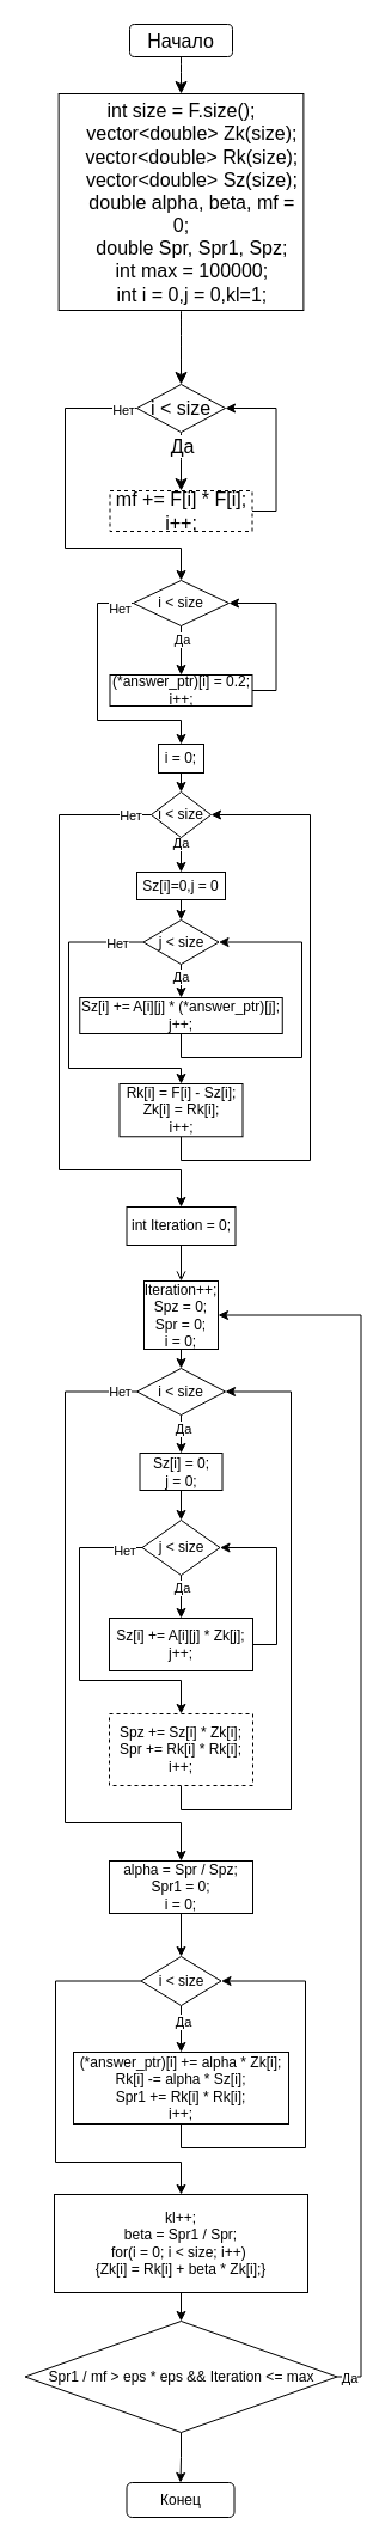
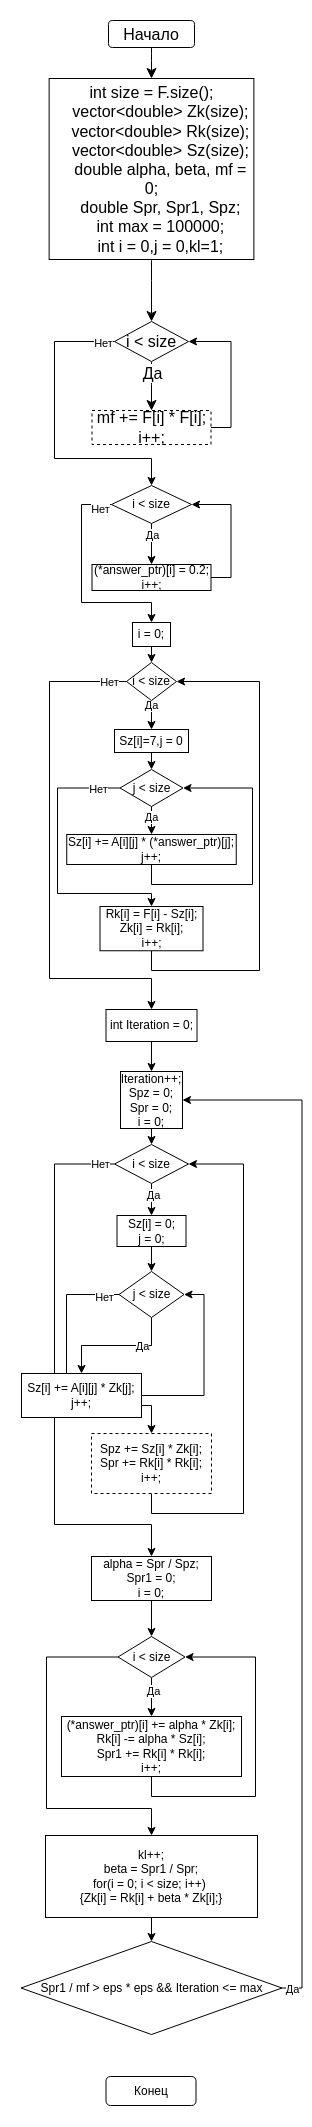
  <mxCell id="0" />
  <mxCell id="1" parent="0" />
  <mxCell id="2" style="edgeStyle=none;curved=1;rounded=0;orthogonalLoop=1;jettySize=auto;html=1;exitX=0.5;exitY=1;exitDx=0;exitDy=0;entryX=0.5;entryY=0;entryDx=0;entryDy=0;fontSize=12;startSize=8;endSize=8;" parent="1" source="3" target="5" edge="1"><mxGeometry relative="1" as="geometry" /></mxCell>
  <mxCell id="3" value="Начало" style="rounded=1;whiteSpace=wrap;html=1;fontSize=16;" parent="1" vertex="1"><mxGeometry x="108" y="20" width="86" height="27" as="geometry" /></mxCell>
  <mxCell id="4" style="edgeStyle=none;curved=1;rounded=0;orthogonalLoop=1;jettySize=auto;html=1;exitX=0.5;exitY=1;exitDx=0;exitDy=0;entryX=0.5;entryY=0;entryDx=0;entryDy=0;fontSize=12;startSize=8;endSize=8;" parent="1" source="5" target="10" edge="1"><mxGeometry relative="1" as="geometry" /></mxCell>
  <mxCell id="5" value="&lt;div&gt;&lt;span style=&quot;background-color: initial;&quot;&gt;int size = F.size();&lt;/span&gt;&lt;/div&gt;&lt;div&gt;&amp;nbsp; &amp;nbsp; vector&amp;lt;double&amp;gt; Zk(size);&lt;/div&gt;&lt;div&gt;&amp;nbsp; &amp;nbsp; vector&amp;lt;double&amp;gt; Rk(size);&lt;/div&gt;&lt;div&gt;&amp;nbsp; &amp;nbsp; vector&amp;lt;double&amp;gt; Sz(size);&lt;/div&gt;&lt;div&gt;&amp;nbsp; &amp;nbsp; double alpha, beta, mf = 0;&lt;/div&gt;&lt;div&gt;&amp;nbsp; &amp;nbsp; double Spr, Spr1, Spz;&lt;/div&gt;&lt;div&gt;&amp;nbsp; &amp;nbsp; int max = 100000;&lt;/div&gt;&lt;div&gt;&amp;nbsp; &amp;nbsp; int i = 0,j = 0,kl=1;&lt;/div&gt;" style="rounded=0;whiteSpace=wrap;html=1;fontSize=16;" parent="1" vertex="1"><mxGeometry x="48.63" y="78" width="204.75" height="181" as="geometry" /></mxCell>
  <mxCell id="6" style="edgeStyle=none;curved=1;rounded=0;orthogonalLoop=1;jettySize=auto;html=1;exitX=0.5;exitY=1;exitDx=0;exitDy=0;entryX=0.5;entryY=0;entryDx=0;entryDy=0;fontSize=12;startSize=8;endSize=8;" parent="1" source="10" target="12" edge="1"><mxGeometry relative="1" as="geometry" /></mxCell>
  <mxCell id="7" value="Да" style="edgeLabel;html=1;align=center;verticalAlign=middle;resizable=0;points=[];fontSize=16;" parent="6" vertex="1" connectable="0"><mxGeometry x="-0.551" relative="1" as="geometry"><mxPoint as="offset" /></mxGeometry></mxCell>
  <mxCell id="8" style="edgeStyle=orthogonalEdgeStyle;rounded=0;orthogonalLoop=1;jettySize=auto;html=1;exitX=0;exitY=0.5;exitDx=0;exitDy=0;entryX=0.5;entryY=0;entryDx=0;entryDy=0;" edge="1" parent="1" source="10" target="17"><mxGeometry relative="1" as="geometry"><Array as="points"><mxPoint x="54" y="341" /><mxPoint x="54" y="458" /><mxPoint x="151" y="458" /></Array></mxGeometry></mxCell>
  <mxCell id="9" value="Нет" style="edgeLabel;html=1;align=center;verticalAlign=middle;resizable=0;points=[];" vertex="1" connectable="0" parent="8"><mxGeometry x="-0.919" y="1" relative="1" as="geometry"><mxPoint as="offset" /></mxGeometry></mxCell>
  <mxCell id="10" value="i &amp;lt; size" style="rhombus;whiteSpace=wrap;html=1;fontSize=16;" parent="1" vertex="1"><mxGeometry x="114" y="321" width="74" height="40" as="geometry" /></mxCell>
  <mxCell id="11" style="edgeStyle=orthogonalEdgeStyle;rounded=0;orthogonalLoop=1;jettySize=auto;html=1;exitX=1;exitY=0.5;exitDx=0;exitDy=0;entryX=1;entryY=0.5;entryDx=0;entryDy=0;" edge="1" parent="1" source="12" target="10"><mxGeometry relative="1" as="geometry" /></mxCell>
  <mxCell id="12" value="mf += F[i] * F[i];&lt;br&gt;i++;" style="rounded=0;whiteSpace=wrap;html=1;fontSize=16;dashed=1;" parent="1" vertex="1"><mxGeometry x="91.5" y="410" width="119" height="34" as="geometry" /></mxCell>
  <mxCell id="13" style="edgeStyle=orthogonalEdgeStyle;rounded=0;orthogonalLoop=1;jettySize=auto;html=1;exitX=0.5;exitY=1;exitDx=0;exitDy=0;entryX=0.5;entryY=0;entryDx=0;entryDy=0;" edge="1" parent="1" source="17" target="19"><mxGeometry relative="1" as="geometry" /></mxCell>
  <mxCell id="14" value="Да" style="edgeLabel;html=1;align=center;verticalAlign=middle;resizable=0;points=[];" vertex="1" connectable="0" parent="13"><mxGeometry x="-0.484" relative="1" as="geometry"><mxPoint as="offset" /></mxGeometry></mxCell>
  <mxCell id="15" style="edgeStyle=orthogonalEdgeStyle;rounded=0;orthogonalLoop=1;jettySize=auto;html=1;exitX=0;exitY=0.5;exitDx=0;exitDy=0;entryX=0.5;entryY=0;entryDx=0;entryDy=0;" edge="1" parent="1" source="17" target="21"><mxGeometry relative="1" as="geometry"><Array as="points"><mxPoint x="81" y="504" /><mxPoint x="81" y="602" /><mxPoint x="151" y="602" /></Array></mxGeometry></mxCell>
  <mxCell id="16" value="Нет" style="edgeLabel;html=1;align=center;verticalAlign=middle;resizable=0;points=[];" vertex="1" connectable="0" parent="15"><mxGeometry x="-0.887" y="4" relative="1" as="geometry"><mxPoint as="offset" /></mxGeometry></mxCell>
  <mxCell id="17" value="i &amp;lt; size" style="rhombus;whiteSpace=wrap;html=1;" vertex="1" parent="1"><mxGeometry x="111" y="485" width="80" height="38" as="geometry" /></mxCell>
  <mxCell id="18" style="edgeStyle=orthogonalEdgeStyle;rounded=0;orthogonalLoop=1;jettySize=auto;html=1;exitX=1;exitY=0.5;exitDx=0;exitDy=0;entryX=1;entryY=0.5;entryDx=0;entryDy=0;" edge="1" parent="1" source="19" target="17"><mxGeometry relative="1" as="geometry" /></mxCell>
  <mxCell id="19" value="(*answer_ptr)[i] = 0.2;&lt;br&gt;i++;" style="rounded=0;whiteSpace=wrap;html=1;" vertex="1" parent="1"><mxGeometry x="91.5" y="564" width="119" height="26" as="geometry" /></mxCell>
  <mxCell id="20" style="edgeStyle=orthogonalEdgeStyle;rounded=0;orthogonalLoop=1;jettySize=auto;html=1;exitX=0.5;exitY=1;exitDx=0;exitDy=0;entryX=0.5;entryY=0;entryDx=0;entryDy=0;" edge="1" parent="1" source="21" target="26"><mxGeometry relative="1" as="geometry" /></mxCell>
  <mxCell id="21" value="i = 0;" style="rounded=0;whiteSpace=wrap;html=1;" vertex="1" parent="1"><mxGeometry x="132" y="622" width="38" height="24" as="geometry" /></mxCell>
  <mxCell id="22" style="edgeStyle=orthogonalEdgeStyle;rounded=0;orthogonalLoop=1;jettySize=auto;html=1;exitX=0.5;exitY=1;exitDx=0;exitDy=0;entryX=0.5;entryY=0;entryDx=0;entryDy=0;" edge="1" parent="1" source="26" target="33"><mxGeometry relative="1" as="geometry" /></mxCell>
  <mxCell id="23" value="Да" style="edgeLabel;html=1;align=center;verticalAlign=middle;resizable=0;points=[];" vertex="1" connectable="0" parent="22"><mxGeometry x="-0.659" y="-1" relative="1" as="geometry"><mxPoint as="offset" /></mxGeometry></mxCell>
  <mxCell id="24" style="edgeStyle=orthogonalEdgeStyle;rounded=0;orthogonalLoop=1;jettySize=auto;html=1;exitX=0;exitY=0.5;exitDx=0;exitDy=0;entryX=0.5;entryY=0;entryDx=0;entryDy=0;" edge="1" parent="1" source="26" target="39"><mxGeometry relative="1" as="geometry"><Array as="points"><mxPoint x="49" y="681" /><mxPoint x="49" y="978" /><mxPoint x="151" y="978" /></Array></mxGeometry></mxCell>
  <mxCell id="25" value="Нет" style="edgeLabel;html=1;align=center;verticalAlign=middle;resizable=0;points=[];" vertex="1" connectable="0" parent="24"><mxGeometry x="-0.93" relative="1" as="geometry"><mxPoint as="offset" /></mxGeometry></mxCell>
  <mxCell id="26" value="i &amp;lt; size" style="rhombus;whiteSpace=wrap;html=1;" vertex="1" parent="1"><mxGeometry x="126.01" y="662" width="50" height="38" as="geometry" /></mxCell>
  <mxCell id="27" style="edgeStyle=orthogonalEdgeStyle;rounded=0;orthogonalLoop=1;jettySize=auto;html=1;exitX=0.5;exitY=1;exitDx=0;exitDy=0;entryX=0.5;entryY=0;entryDx=0;entryDy=0;" edge="1" parent="1" source="31" target="35"><mxGeometry relative="1" as="geometry" /></mxCell>
  <mxCell id="28" value="Да" style="edgeLabel;html=1;align=center;verticalAlign=middle;resizable=0;points=[];" vertex="1" connectable="0" parent="27"><mxGeometry x="-0.286" y="-1" relative="1" as="geometry"><mxPoint as="offset" /></mxGeometry></mxCell>
  <mxCell id="29" style="edgeStyle=orthogonalEdgeStyle;rounded=0;orthogonalLoop=1;jettySize=auto;html=1;exitX=0;exitY=0.5;exitDx=0;exitDy=0;entryX=0.5;entryY=0;entryDx=0;entryDy=0;" edge="1" parent="1" source="31" target="37"><mxGeometry relative="1" as="geometry"><Array as="points"><mxPoint x="57" y="788" /><mxPoint x="57" y="893" /><mxPoint x="151" y="893" /></Array></mxGeometry></mxCell>
  <mxCell id="30" value="Нет" style="edgeLabel;html=1;align=center;verticalAlign=middle;resizable=0;points=[];" vertex="1" connectable="0" parent="29"><mxGeometry x="-0.843" y="1" relative="1" as="geometry"><mxPoint as="offset" /></mxGeometry></mxCell>
  <mxCell id="31" value="j &amp;lt; size" style="rhombus;whiteSpace=wrap;html=1;" vertex="1" parent="1"><mxGeometry x="119.5" y="769" width="63" height="37" as="geometry" /></mxCell>
  <mxCell id="32" style="edgeStyle=orthogonalEdgeStyle;rounded=0;orthogonalLoop=1;jettySize=auto;html=1;exitX=0.5;exitY=1;exitDx=0;exitDy=0;entryX=0.5;entryY=0;entryDx=0;entryDy=0;" edge="1" parent="1" source="33" target="31"><mxGeometry relative="1" as="geometry" /></mxCell>
- <mxCell id="33" value="Sz[i]=0,j = 0" style="rounded=0;whiteSpace=wrap;html=1;" vertex="1" parent="1"><mxGeometry x="114" y="729" width="74" height="23" as="geometry" /></mxCell>
+ <mxCell id="33" value="Sz[i]=7,j = 0" style="rounded=0;whiteSpace=wrap;html=1;" vertex="1" parent="1"><mxGeometry x="114" y="729" width="74" height="23" as="geometry" /></mxCell>
  <mxCell id="34" style="edgeStyle=orthogonalEdgeStyle;rounded=0;orthogonalLoop=1;jettySize=auto;html=1;exitX=0.5;exitY=1;exitDx=0;exitDy=0;entryX=1;entryY=0.5;entryDx=0;entryDy=0;" edge="1" parent="1" source="35" target="31"><mxGeometry relative="1" as="geometry"><Array as="points"><mxPoint x="151" y="884" /><mxPoint x="252" y="884" /><mxPoint x="252" y="788" /></Array></mxGeometry></mxCell>
  <mxCell id="35" value="Sz[i] += A[i][j] * (*answer_ptr)[j];&lt;br&gt;j++;" style="rounded=0;whiteSpace=wrap;html=1;" vertex="1" parent="1"><mxGeometry x="66.25" y="834" width="169.5" height="30" as="geometry" /></mxCell>
  <mxCell id="36" style="edgeStyle=orthogonalEdgeStyle;rounded=0;orthogonalLoop=1;jettySize=auto;html=1;exitX=0.5;exitY=1;exitDx=0;exitDy=0;entryX=1;entryY=0.5;entryDx=0;entryDy=0;" edge="1" parent="1" source="37" target="26"><mxGeometry relative="1" as="geometry"><Array as="points"><mxPoint x="151" y="970" /><mxPoint x="259" y="970" /><mxPoint x="259" y="681" /></Array></mxGeometry></mxCell>
  <mxCell id="37" value="&lt;div&gt;Rk[i] = F[i] - Sz[i];&lt;/div&gt;&lt;div&gt;Zk[i] = Rk[i];&lt;/div&gt;&lt;div&gt;i++;&lt;br&gt;&lt;/div&gt;" style="rounded=0;whiteSpace=wrap;html=1;" vertex="1" parent="1"><mxGeometry x="99.5" y="906" width="103" height="44.26" as="geometry" /></mxCell>
- <mxCell id="38" style="edgeStyle=orthogonalEdgeStyle;rounded=0;orthogonalLoop=1;jettySize=auto;html=1;exitX=0.5;exitY=1;exitDx=0;exitDy=0;entryX=0.5;entryY=0;entryDx=0;entryDy=0;endArrow=open;" edge="1" parent="1" source="39" target="41"><mxGeometry relative="1" as="geometry" /></mxCell>
+ <mxCell id="38" style="edgeStyle=orthogonalEdgeStyle;rounded=0;orthogonalLoop=1;jettySize=auto;html=1;exitX=0.5;exitY=1;exitDx=0;exitDy=0;entryX=0.5;entryY=0;entryDx=0;entryDy=0;" edge="1" parent="1" source="39" target="41"><mxGeometry relative="1" as="geometry" /></mxCell>
  <mxCell id="39" value="int Iteration = 0;" style="rounded=0;whiteSpace=wrap;html=1;" vertex="1" parent="1"><mxGeometry x="105.51" y="1009" width="91" height="32" as="geometry" /></mxCell>
  <mxCell id="40" style="edgeStyle=orthogonalEdgeStyle;rounded=0;orthogonalLoop=1;jettySize=auto;html=1;exitX=0.5;exitY=1;exitDx=0;exitDy=0;entryX=0.5;entryY=0;entryDx=0;entryDy=0;" edge="1" parent="1" source="41" target="46"><mxGeometry relative="1" as="geometry" /></mxCell>
  <mxCell id="41" value="Iteration++;&lt;br&gt;&lt;span style=&quot;background-color: initial;&quot;&gt;Spz = 0;&lt;/span&gt;&lt;br&gt;&lt;div&gt;Spr = 0;&lt;/div&gt;&lt;div&gt;i = 0;&lt;br&gt;&lt;/div&gt;" style="rounded=0;whiteSpace=wrap;html=1;" vertex="1" parent="1"><mxGeometry x="120" y="1071" width="62" height="57" as="geometry" /></mxCell>
  <mxCell id="42" style="edgeStyle=orthogonalEdgeStyle;rounded=0;orthogonalLoop=1;jettySize=auto;html=1;exitX=0.5;exitY=1;exitDx=0;exitDy=0;entryX=0.5;entryY=0;entryDx=0;entryDy=0;" edge="1" parent="1" source="46" target="53"><mxGeometry relative="1" as="geometry" /></mxCell>
  <mxCell id="43" value="Да" style="edgeLabel;html=1;align=center;verticalAlign=middle;resizable=0;points=[];" vertex="1" connectable="0" parent="42"><mxGeometry x="-0.232" y="1" relative="1" as="geometry"><mxPoint as="offset" /></mxGeometry></mxCell>
  <mxCell id="44" style="edgeStyle=orthogonalEdgeStyle;rounded=0;orthogonalLoop=1;jettySize=auto;html=1;exitX=0;exitY=0.5;exitDx=0;exitDy=0;entryX=0.5;entryY=0;entryDx=0;entryDy=0;" edge="1" parent="1" source="46" target="59"><mxGeometry relative="1" as="geometry"><Array as="points"><mxPoint x="54" y="1164" /><mxPoint x="54" y="1524" /><mxPoint x="151" y="1524" /></Array></mxGeometry></mxCell>
  <mxCell id="45" value="Нет" style="edgeLabel;html=1;align=center;verticalAlign=middle;resizable=0;points=[];" vertex="1" connectable="0" parent="44"><mxGeometry x="-0.947" relative="1" as="geometry"><mxPoint as="offset" /></mxGeometry></mxCell>
  <mxCell id="46" value="i &amp;lt; size" style="rhombus;whiteSpace=wrap;html=1;" vertex="1" parent="1"><mxGeometry x="114" y="1144" width="74" height="39" as="geometry" /></mxCell>
  <mxCell id="47" style="edgeStyle=orthogonalEdgeStyle;rounded=0;orthogonalLoop=1;jettySize=auto;html=1;exitX=0.5;exitY=1;exitDx=0;exitDy=0;entryX=0.5;entryY=0;entryDx=0;entryDy=0;" edge="1" parent="1" source="51" target="55"><mxGeometry relative="1" as="geometry" /></mxCell>
  <mxCell id="48" value="Да" style="edgeLabel;html=1;align=center;verticalAlign=middle;resizable=0;points=[];" vertex="1" connectable="0" parent="47"><mxGeometry x="-0.397" relative="1" as="geometry"><mxPoint as="offset" /></mxGeometry></mxCell>
  <mxCell id="49" style="edgeStyle=orthogonalEdgeStyle;rounded=0;orthogonalLoop=1;jettySize=auto;html=1;exitX=0;exitY=0.5;exitDx=0;exitDy=0;entryX=0.5;entryY=0;entryDx=0;entryDy=0;" edge="1" parent="1" source="51" target="57"><mxGeometry relative="1" as="geometry"><Array as="points"><mxPoint x="66" y="1294" /><mxPoint x="66" y="1405" /><mxPoint x="151" y="1405" /></Array></mxGeometry></mxCell>
  <mxCell id="50" value="Нет" style="edgeLabel;html=1;align=center;verticalAlign=middle;resizable=0;points=[];" vertex="1" connectable="0" parent="49"><mxGeometry x="-0.891" y="2" relative="1" as="geometry"><mxPoint as="offset" /></mxGeometry></mxCell>
  <mxCell id="51" value="j &amp;lt; size" style="rhombus;whiteSpace=wrap;html=1;" vertex="1" parent="1"><mxGeometry x="118.51" y="1271" width="65" height="46" as="geometry" /></mxCell>
  <mxCell id="52" style="edgeStyle=orthogonalEdgeStyle;rounded=0;orthogonalLoop=1;jettySize=auto;html=1;exitX=0.5;exitY=1;exitDx=0;exitDy=0;entryX=0.5;entryY=0;entryDx=0;entryDy=0;" edge="1" parent="1" source="53" target="51"><mxGeometry relative="1" as="geometry" /></mxCell>
  <mxCell id="53" value="Sz[i] = 0;&lt;br&gt;j = 0;" style="rounded=0;whiteSpace=wrap;html=1;" vertex="1" parent="1"><mxGeometry x="116.51" y="1215" width="69" height="31" as="geometry" /></mxCell>
  <mxCell id="54" style="edgeStyle=orthogonalEdgeStyle;rounded=0;orthogonalLoop=1;jettySize=auto;html=1;exitX=1;exitY=0.5;exitDx=0;exitDy=0;entryX=1;entryY=0.5;entryDx=0;entryDy=0;" edge="1" parent="1" source="55" target="51"><mxGeometry relative="1" as="geometry" /></mxCell>
- <mxCell id="55" value="Sz[i] += A[i][j] * Zk[j];&lt;br&gt;j++;" style="rounded=0;whiteSpace=wrap;html=1;" vertex="1" parent="1"><mxGeometry x="91" y="1353" width="120" height="44" as="geometry" /></mxCell>
+ <mxCell id="55" value="Sz[i] += A[i][j] * Zk[j];&lt;br&gt;j++;" style="rounded=0;whiteSpace=wrap;html=1;" vertex="1" parent="1"><mxGeometry x="21" y="1373" width="120" height="44" as="geometry" /></mxCell>
  <mxCell id="56" style="edgeStyle=orthogonalEdgeStyle;rounded=0;orthogonalLoop=1;jettySize=auto;html=1;exitX=0.5;exitY=1;exitDx=0;exitDy=0;entryX=1;entryY=0.5;entryDx=0;entryDy=0;" edge="1" parent="1" source="57" target="46"><mxGeometry relative="1" as="geometry"><Array as="points"><mxPoint x="151" y="1513" /><mxPoint x="243" y="1513" /><mxPoint x="243" y="1164" /></Array></mxGeometry></mxCell>
  <mxCell id="57" value="&lt;div&gt;Spz += Sz[i] * Zk[i];&lt;/div&gt;&lt;div&gt;Spr += Rk[i] * Rk[i];&lt;/div&gt;&lt;div&gt;i++;&lt;br&gt;&lt;/div&gt;" style="rounded=0;whiteSpace=wrap;html=1;dashed=1;" vertex="1" parent="1"><mxGeometry x="91" y="1433" width="120" height="60" as="geometry" /></mxCell>
  <mxCell id="58" style="edgeStyle=orthogonalEdgeStyle;rounded=0;orthogonalLoop=1;jettySize=auto;html=1;exitX=0.5;exitY=1;exitDx=0;exitDy=0;entryX=0.5;entryY=0;entryDx=0;entryDy=0;" edge="1" parent="1" source="59" target="63"><mxGeometry relative="1" as="geometry" /></mxCell>
  <mxCell id="59" value="alpha = Spr / Spz;&lt;br&gt;Spr1 = 0;&lt;br&gt;i = 0;" style="rounded=0;whiteSpace=wrap;html=1;" vertex="1" parent="1"><mxGeometry x="91" y="1556" width="120" height="44" as="geometry" /></mxCell>
  <mxCell id="60" style="edgeStyle=orthogonalEdgeStyle;rounded=0;orthogonalLoop=1;jettySize=auto;html=1;exitX=0.5;exitY=1;exitDx=0;exitDy=0;entryX=0.5;entryY=0;entryDx=0;entryDy=0;" edge="1" parent="1" source="63" target="65"><mxGeometry relative="1" as="geometry" /></mxCell>
  <mxCell id="61" value="Да" style="edgeLabel;html=1;align=center;verticalAlign=middle;resizable=0;points=[];" vertex="1" connectable="0" parent="60"><mxGeometry x="-0.355" y="1" relative="1" as="geometry"><mxPoint as="offset" /></mxGeometry></mxCell>
  <mxCell id="62" style="edgeStyle=orthogonalEdgeStyle;rounded=0;orthogonalLoop=1;jettySize=auto;html=1;exitX=0;exitY=0.5;exitDx=0;exitDy=0;entryX=0.5;entryY=0;entryDx=0;entryDy=0;" edge="1" parent="1" source="63" target="67"><mxGeometry relative="1" as="geometry"><Array as="points"><mxPoint x="46" y="1656" /><mxPoint x="46" y="1808" /><mxPoint x="151" y="1808" /></Array></mxGeometry></mxCell>
  <mxCell id="63" value="i &amp;lt; size" style="rhombus;whiteSpace=wrap;html=1;" vertex="1" parent="1"><mxGeometry x="117.51" y="1636" width="67" height="41" as="geometry" /></mxCell>
  <mxCell id="64" style="edgeStyle=orthogonalEdgeStyle;rounded=0;orthogonalLoop=1;jettySize=auto;html=1;exitX=0.5;exitY=1;exitDx=0;exitDy=0;entryX=1;entryY=0.5;entryDx=0;entryDy=0;" edge="1" parent="1" source="65" target="63"><mxGeometry relative="1" as="geometry"><Array as="points"><mxPoint x="151" y="1796" /><mxPoint x="255" y="1796" /><mxPoint x="255" y="1656" /></Array></mxGeometry></mxCell>
  <mxCell id="65" value="&lt;div&gt;(*answer_ptr)[i] += alpha * Zk[i];&lt;/div&gt;&lt;div&gt;Rk[i] -= alpha * Sz[i];&lt;/div&gt;&lt;div&gt;Spr1 += Rk[i] * Rk[i];&lt;/div&gt;&lt;div&gt;i++;&lt;/div&gt;" style="rounded=0;whiteSpace=wrap;html=1;" vertex="1" parent="1"><mxGeometry x="61" y="1716" width="180" height="60" as="geometry" /></mxCell>
  <mxCell id="66" style="edgeStyle=orthogonalEdgeStyle;rounded=0;orthogonalLoop=1;jettySize=auto;html=1;exitX=0.5;exitY=1;exitDx=0;exitDy=0;entryX=0.5;entryY=0;entryDx=0;entryDy=0;" edge="1" parent="1" source="67" target="71"><mxGeometry relative="1" as="geometry" /></mxCell>
  <mxCell id="67" value="kl++;&lt;br&gt;beta = Spr1 / Spr;&lt;br&gt;&lt;div&gt;for(i = 0; i &amp;lt; size; i++)&amp;nbsp;&lt;/div&gt;&lt;div&gt;{&lt;span style=&quot;background-color: initial;&quot;&gt;Zk[i] = Rk[i] + beta * Zk[i];}&lt;/span&gt;&lt;/div&gt;" style="rounded=0;whiteSpace=wrap;html=1;" vertex="1" parent="1"><mxGeometry x="45" y="1835" width="212" height="82" as="geometry" /></mxCell>
  <mxCell id="68" style="edgeStyle=orthogonalEdgeStyle;rounded=0;orthogonalLoop=1;jettySize=auto;html=1;exitX=1;exitY=0.5;exitDx=0;exitDy=0;entryX=1;entryY=0.5;entryDx=0;entryDy=0;" edge="1" parent="1" source="71" target="41"><mxGeometry relative="1" as="geometry" /></mxCell>
  <mxCell id="69" value="Да" style="edgeLabel;html=1;align=center;verticalAlign=middle;resizable=0;points=[];" vertex="1" connectable="0" parent="68"><mxGeometry x="-0.98" y="-1" relative="1" as="geometry"><mxPoint as="offset" /></mxGeometry></mxCell>
- <mxCell id="70" style="edgeStyle=orthogonalEdgeStyle;rounded=0;orthogonalLoop=1;jettySize=auto;html=1;exitX=0.5;exitY=1;exitDx=0;exitDy=0;entryX=0.5;entryY=0;entryDx=0;entryDy=0;" edge="1" parent="1" source="71" target="72"><mxGeometry relative="1" as="geometry" /></mxCell>
  <mxCell id="71" value="Spr1 / mf &amp;gt; eps * eps &amp;amp;&amp;amp; Iteration &amp;lt;= max" style="rhombus;whiteSpace=wrap;html=1;" vertex="1" parent="1"><mxGeometry x="20.51" y="1941" width="261.01" height="93" as="geometry" /></mxCell>
  <mxCell id="72" value="Конец" style="rounded=1;whiteSpace=wrap;html=1;" vertex="1" parent="1"><mxGeometry x="105.51" y="2076" width="90" height="29" as="geometry" /></mxCell>
